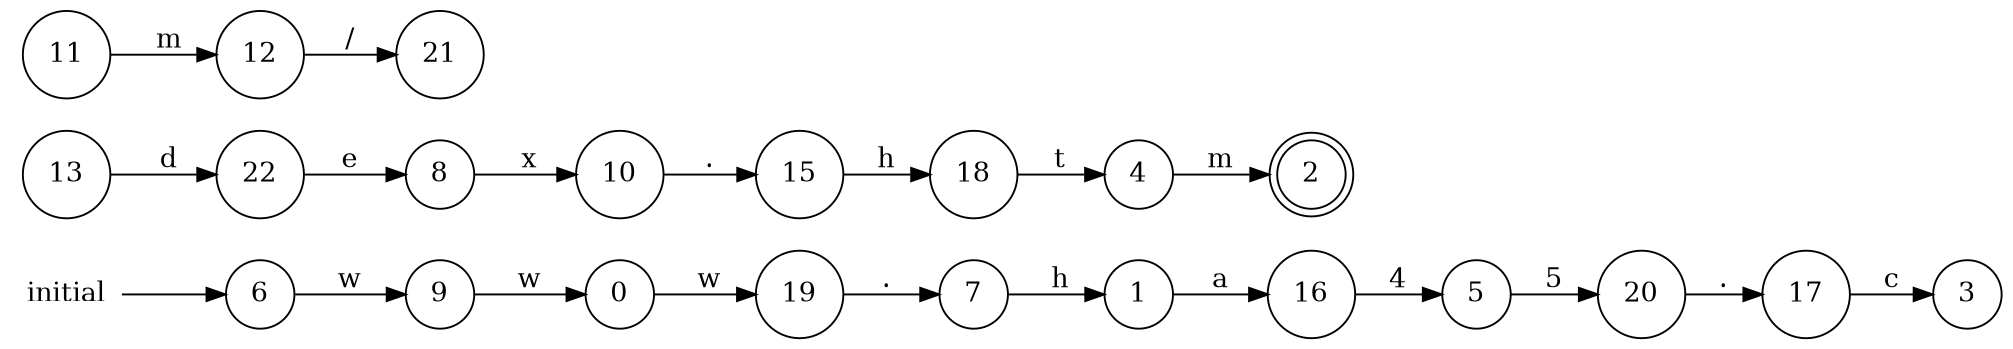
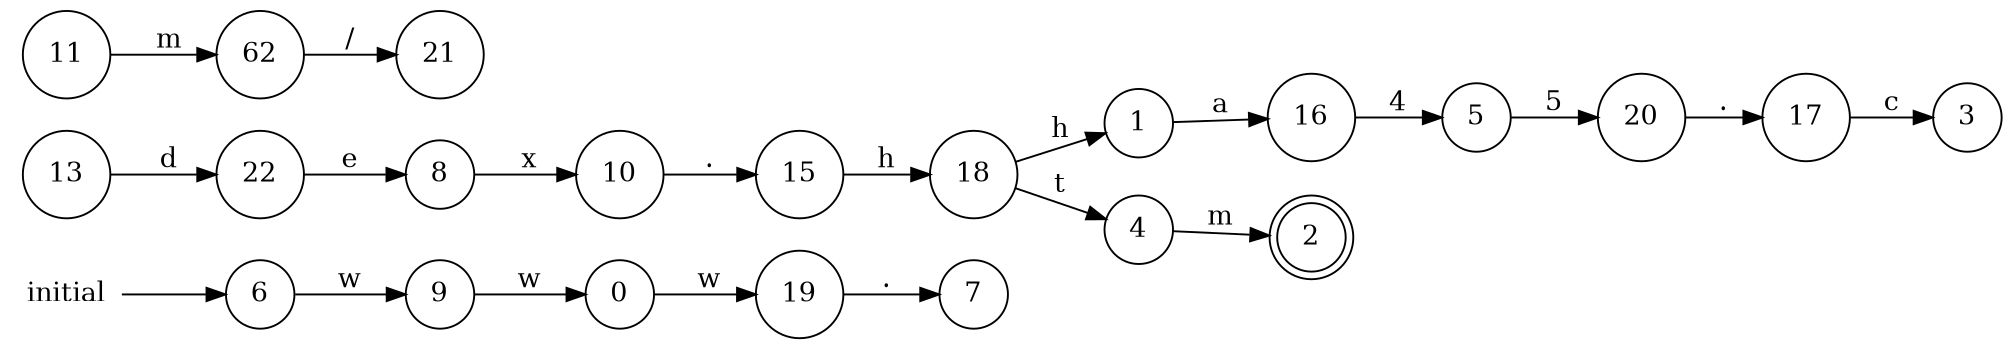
  digraph {
    rankdir=LR
    node [shape=circle]
    0
    19
    7
    1
    16
    5
    20
    2 [shape=doublecircle]
    11
-   12
+   12 [label=62]
    21
    4
    17
    3
    6
    9
    initial [shape=plaintext]
    8
    10
    15
    18
    13
    22
    0 -> 19 [label=w]
    19 -> 7 [label="."]
-   7 -> 1 [label=h]
+   18 -> 1 [label=h]
    1 -> 16 [label=a]
    16 -> 5 [label=4]
    5 -> 20 [label=5]
    20 -> 17 [label="."]
    11 -> 12 [label=m]
    12 -> 21 [label="/"]
    4 -> 2 [label=m]
    17 -> 3 [label=c]
    6 -> 9 [label=w]
    9 -> 0 [label=w]
    initial -> 6
    8 -> 10 [label=x]
    10 -> 15 [label="."]
    15 -> 18 [label=h]
    18 -> 4 [label=t]
    13 -> 22 [label=d]
    22 -> 8 [label=e]
  }
